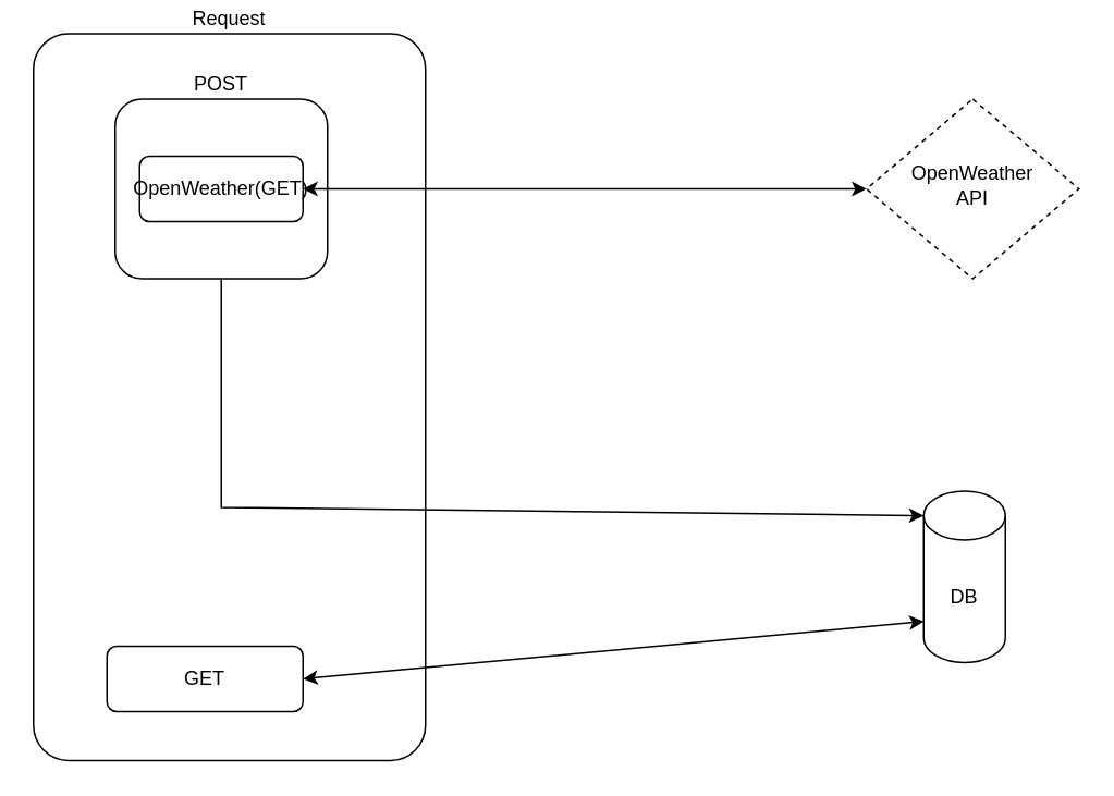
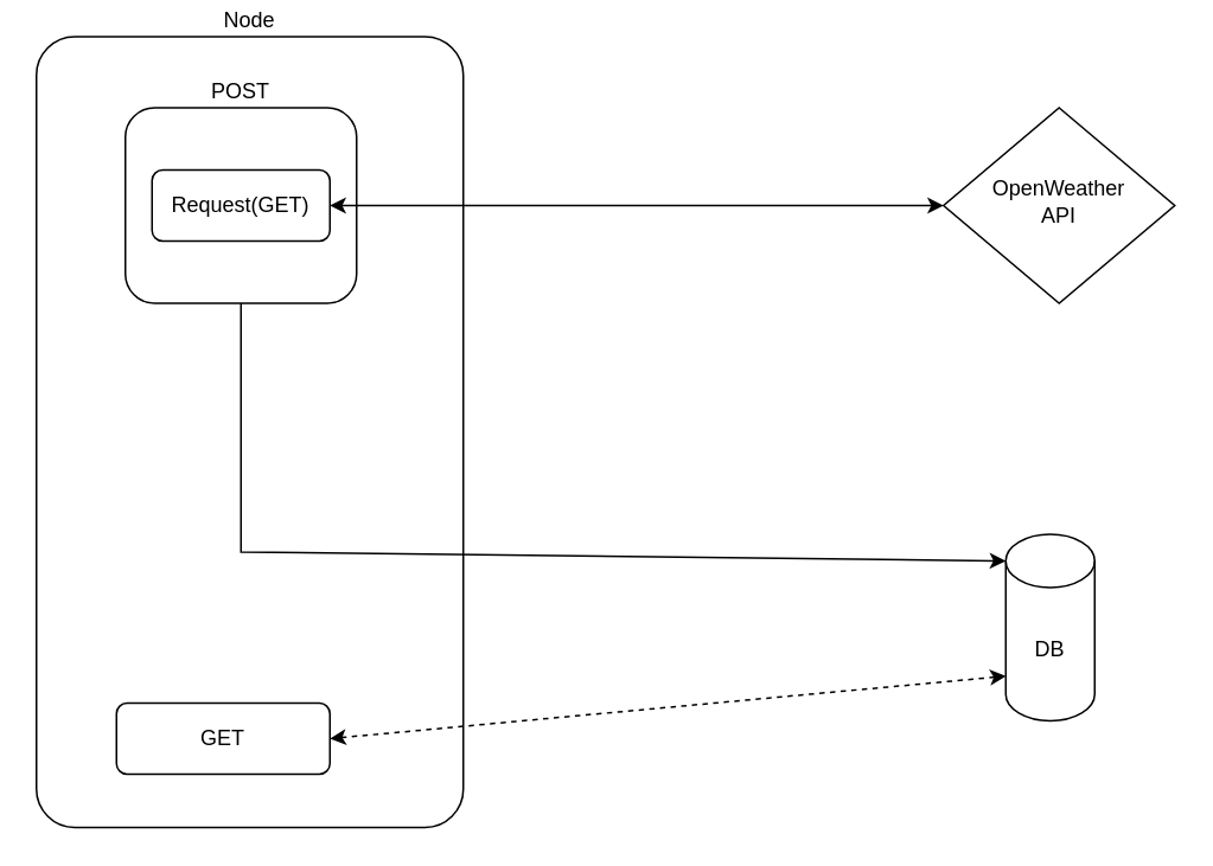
  <mxCell id="0" />
  <mxCell id="1" parent="0" />
- <mxCell id="2" value="Request" style="rounded=1;whiteSpace=wrap;html=1;fontSize=12;glass=0;strokeWidth=1;shadow=0;arcSize=9;labelPosition=center;verticalLabelPosition=top;align=center;verticalAlign=bottom;" parent="1" vertex="1"><mxGeometry x="20" y="20" width="240" height="445" as="geometry" /></mxCell>
- <mxCell id="3" value="OpenWeather&lt;br&gt;API" style="rhombus;whiteSpace=wrap;html=1;shadow=0;fontFamily=Helvetica;fontSize=12;align=center;strokeWidth=1;spacing=6;spacingTop=-4;dashed=1;" parent="1" vertex="1"><mxGeometry x="530" y="60" width="130" height="110" as="geometry" /></mxCell>
+ <mxCell id="2" value="Node" style="rounded=1;whiteSpace=wrap;html=1;fontSize=12;glass=0;strokeWidth=1;shadow=0;arcSize=9;labelPosition=center;verticalLabelPosition=top;align=center;verticalAlign=bottom;" parent="1" vertex="1"><mxGeometry x="20" y="20" width="240" height="445" as="geometry" /></mxCell>
+ <mxCell id="3" value="OpenWeather&lt;br&gt;API" style="rhombus;whiteSpace=wrap;html=1;shadow=0;fontFamily=Helvetica;fontSize=12;align=center;strokeWidth=1;spacing=6;spacingTop=-4;" parent="1" vertex="1"><mxGeometry x="530" y="60" width="130" height="110" as="geometry" /></mxCell>
  <mxCell id="4" value="POST" style="rounded=1;whiteSpace=wrap;html=1;fontSize=12;glass=0;strokeWidth=1;shadow=0;labelPosition=center;verticalLabelPosition=top;align=center;verticalAlign=bottom;" parent="1" vertex="1"><mxGeometry x="70" y="60" width="130" height="110" as="geometry" /></mxCell>
  <mxCell id="5" value="DB" style="shape=cylinder3;whiteSpace=wrap;html=1;boundedLbl=1;backgroundOutline=1;size=15;" parent="1" vertex="1"><mxGeometry x="565" y="300" width="50" height="105" as="geometry" /></mxCell>
  <mxCell id="6" value="" style="endArrow=classic;startArrow=classic;html=1;rounded=0;entryX=0;entryY=0.5;entryDx=0;entryDy=0;exitX=1;exitY=0.5;exitDx=0;exitDy=0;" parent="1" source="9" target="3" edge="1"><mxGeometry width="50" height="50" relative="1" as="geometry"><mxPoint x="160" y="180" as="sourcePoint" /><mxPoint x="160" y="65" as="targetPoint" /></mxGeometry></mxCell>
  <mxCell id="7" value="GET" style="rounded=1;whiteSpace=wrap;html=1;fontSize=12;glass=0;strokeWidth=1;shadow=0;" parent="1" vertex="1"><mxGeometry x="65" y="395" width="120" height="40" as="geometry" /></mxCell>
- <mxCell id="8" value="" style="endArrow=classic;startArrow=classic;html=1;rounded=0;entryX=0.003;entryY=0.76;entryDx=0;entryDy=0;exitX=1;exitY=0.5;exitDx=0;exitDy=0;entryPerimeter=0;" parent="1" source="7" target="5" edge="1"><mxGeometry width="50" height="50" relative="1" as="geometry"><mxPoint x="270" y="242.5" as="sourcePoint" /><mxPoint x="540" y="35" as="targetPoint" /></mxGeometry></mxCell>
- <mxCell id="9" value="OpenWeather(GET)" style="rounded=1;whiteSpace=wrap;html=1;fontSize=12;glass=0;strokeWidth=1;shadow=0;" parent="1" vertex="1"><mxGeometry x="85" y="95" width="100" height="40" as="geometry" /></mxCell>
+ <mxCell id="8" value="" style="endArrow=classic;startArrow=classic;html=1;rounded=0;entryX=0.003;entryY=0.76;entryDx=0;entryDy=0;exitX=1;exitY=0.5;exitDx=0;exitDy=0;entryPerimeter=0;dashed=1;" parent="1" source="7" target="5" edge="1"><mxGeometry width="50" height="50" relative="1" as="geometry"><mxPoint x="270" y="242.5" as="sourcePoint" /><mxPoint x="540" y="35" as="targetPoint" /></mxGeometry></mxCell>
+ <mxCell id="9" value="Request(GET)" style="rounded=1;whiteSpace=wrap;html=1;fontSize=12;glass=0;strokeWidth=1;shadow=0;" parent="1" vertex="1"><mxGeometry x="85" y="95" width="100" height="40" as="geometry" /></mxCell>
  <mxCell id="10" value="" style="endArrow=classic;html=1;rounded=0;entryX=0;entryY=0;entryDx=0;entryDy=15;entryPerimeter=0;exitX=0.5;exitY=1;exitDx=0;exitDy=0;" edge="1" parent="1" source="4" target="5"><mxGeometry width="50" height="50" relative="1" as="geometry"><mxPoint x="400" y="320" as="sourcePoint" /><mxPoint x="450" y="270" as="targetPoint" /><Array as="points"><mxPoint x="135" y="310" /></Array></mxGeometry></mxCell>
